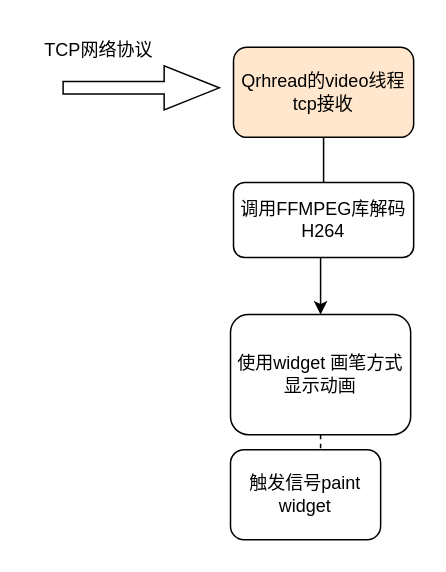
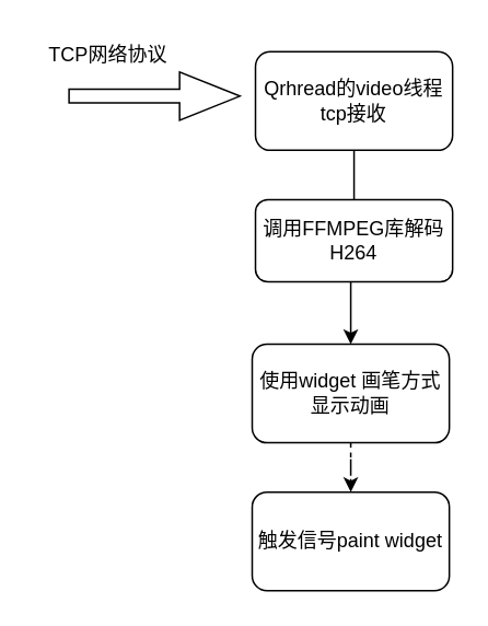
  <mxCell id="0" />
  <mxCell id="1" parent="0" />
  <mxCell id="2" value="" style="edgeStyle=orthogonalEdgeStyle;rounded=0;orthogonalLoop=1;jettySize=auto;html=1;" edge="1" parent="1" source="3" target="8"><mxGeometry relative="1" as="geometry" /></mxCell>
- <mxCell id="3" value="Qrhread的video线程tcp接收" style="rounded=1;whiteSpace=wrap;html=1;fillColor=#ffe6cc;" vertex="1" parent="1"><mxGeometry x="155" y="31" width="120" height="60" as="geometry" /></mxCell>
+ <mxCell id="3" value="Qrhread的video线程tcp接收" style="rounded=1;whiteSpace=wrap;html=1;" vertex="1" parent="1"><mxGeometry x="155" y="31" width="120" height="60" as="geometry" /></mxCell>
  <mxCell id="4" value="" style="shape=flexArrow;endArrow=classic;html=1;rounded=0;width=8.333;endSize=11.9;" edge="1" parent="1"><mxGeometry width="50" height="50" relative="1" as="geometry"><mxPoint x="41" y="58" as="sourcePoint" /><mxPoint x="146" y="58" as="targetPoint" /></mxGeometry></mxCell>
  <mxCell id="5" value="TCP网络协议" style="text;html=1;align=center;verticalAlign=middle;resizable=0;points=[];autosize=1;strokeColor=none;fillColor=none;" vertex="1" parent="1"><mxGeometry x="20" y="20" width="90" height="26" as="geometry" /></mxCell>
  <mxCell id="6" value="调用FFMPEG库解码H264" style="rounded=1;whiteSpace=wrap;html=1;" vertex="1" parent="1"><mxGeometry x="155" y="121" width="120" height="50" as="geometry" /></mxCell>
  <mxCell id="7" value="" style="edgeStyle=orthogonalEdgeStyle;rounded=0;orthogonalLoop=1;jettySize=auto;html=1;dashed=1;" edge="1" parent="1" source="8" target="9"><mxGeometry relative="1" as="geometry" /></mxCell>
- <mxCell id="8" value="使用widget 画笔方式显示动画" style="rounded=1;whiteSpace=wrap;html=1;" vertex="1" parent="1"><mxGeometry x="153" y="209" width="120" height="80" as="geometry" /></mxCell>
- <mxCell id="9" value="触发信号paint widget" style="rounded=1;whiteSpace=wrap;html=1;" vertex="1" parent="1"><mxGeometry x="153" y="299" width="100" height="60" as="geometry" /></mxCell>
+ <mxCell id="8" value="使用widget 画笔方式显示动画" style="rounded=1;whiteSpace=wrap;html=1;" vertex="1" parent="1"><mxGeometry x="153" y="209" width="120" height="60" as="geometry" /></mxCell>
+ <mxCell id="9" value="触发信号paint widget" style="rounded=1;whiteSpace=wrap;html=1;" vertex="1" parent="1"><mxGeometry x="153" y="299" width="120" height="60" as="geometry" /></mxCell>
